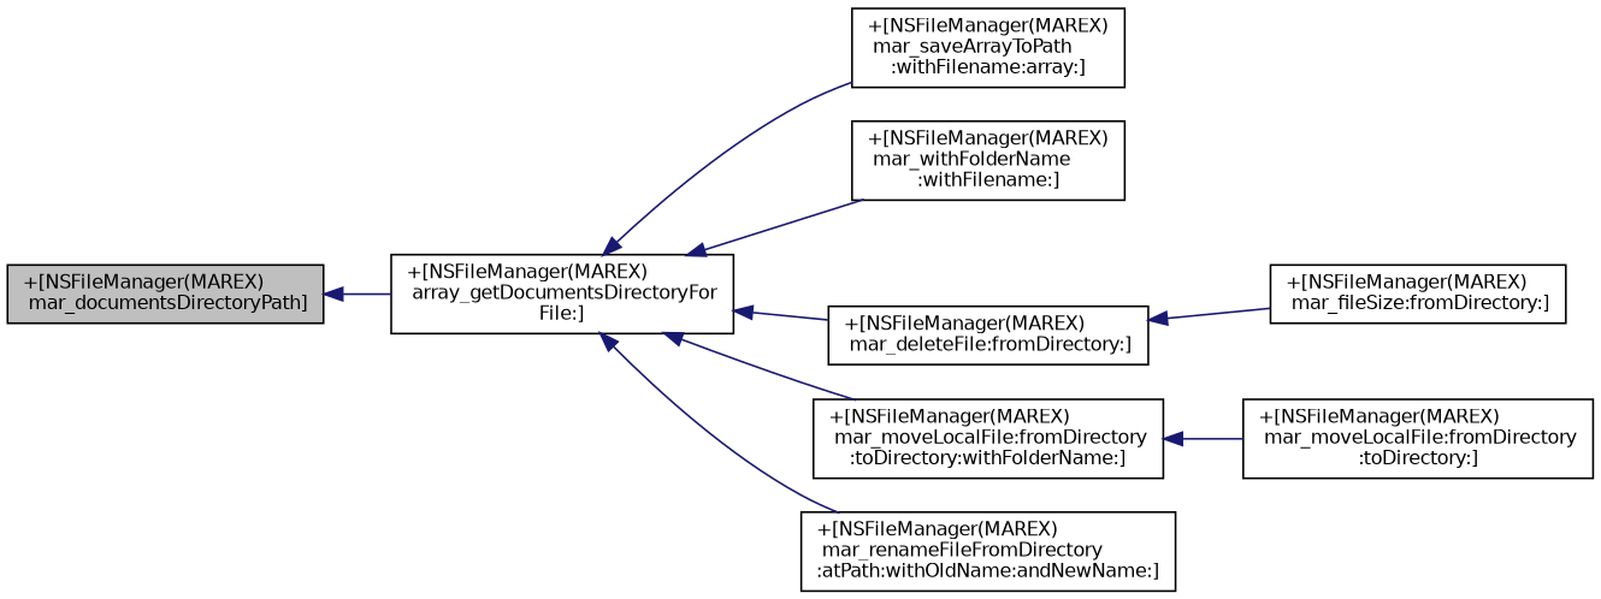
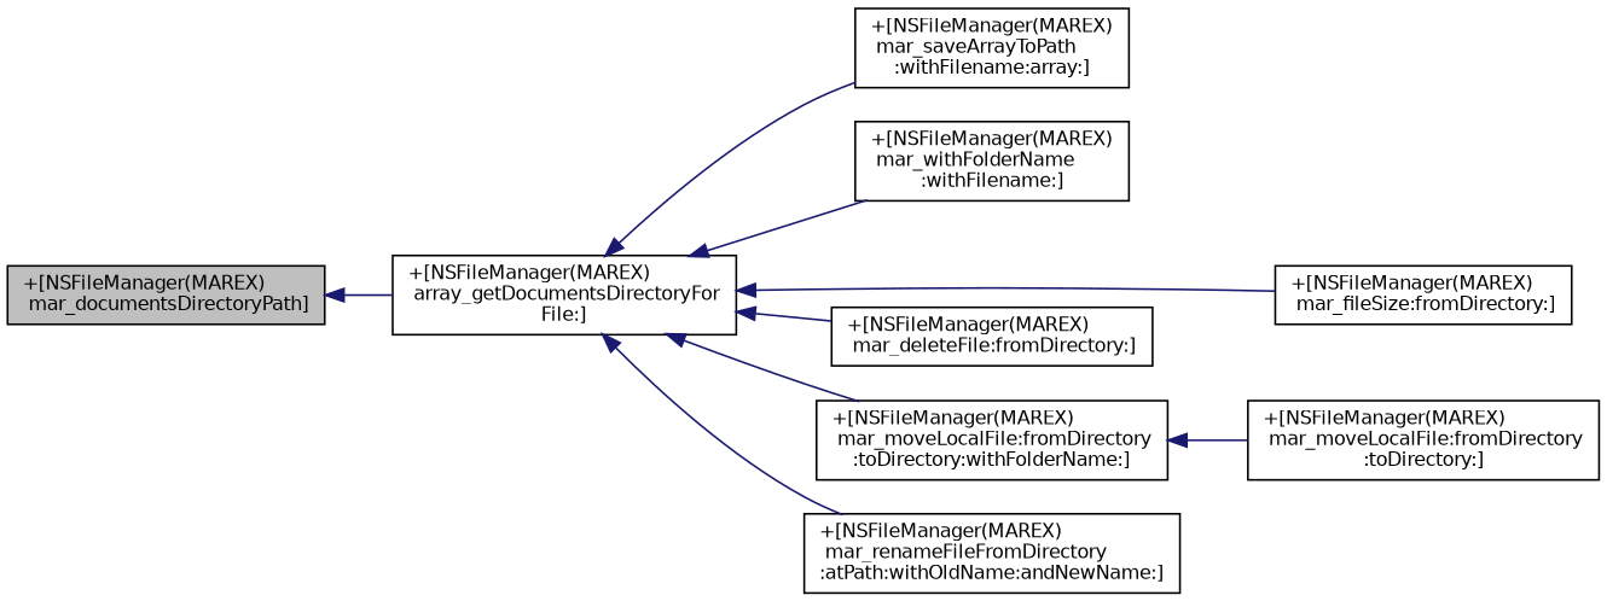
  digraph {
    rankdir=LR
    node [color=black fillcolor=white fontname=Helvetica fontsize=10 shape=record style=filled]
    edge [color=midnightblue dir=back fontname=Helvetica fontsize=10 labelfontname=Helvetica labelfontsize=10 style=solid]
    n1 [fillcolor=grey75 fontcolor=black height=0.2 label="+[NSFileManager(MAREX)\l mar_documentsDirectoryPath]" width=0.4]
    n2 [height=0.2 label="+[NSFileManager(MAREX)\l array_getDocumentsDirectoryFor\lFile:]" width=0.4]
    n3 [height=0.2 label="+[NSFileManager(MAREX)\l mar_saveArrayToPath\l:withFilename:array:]" width=0.4]
    n4 [height=0.2 label="+[NSFileManager(MAREX)\l mar_withFolderName\l:withFilename:]" width=0.4]
    n5 [height=0.2 label="+[NSFileManager(MAREX)\l mar_fileSize:fromDirectory:]" width=0.4]
    n6 [height=0.2 label="+[NSFileManager(MAREX)\l mar_deleteFile:fromDirectory:]" width=0.4]
    n7 [height=0.2 label="+[NSFileManager(MAREX)\l mar_moveLocalFile:fromDirectory\l:toDirectory:withFolderName:]" width=0.4]
    n8 [height=0.2 label="+[NSFileManager(MAREX)\l mar_renameFileFromDirectory\l:atPath:withOldName:andNewName:]" width=0.4]
    n9 [height=0.2 label="+[NSFileManager(MAREX)\l mar_moveLocalFile:fromDirectory\l:toDirectory:]" width=0.4]
    n1 -> n2
    n2 -> n3
    n2 -> n4
-   n6 -> n5
+   n2 -> n5
    n2 -> n6
    n2 -> n7
    n2 -> n8
    n7 -> n9
  }
